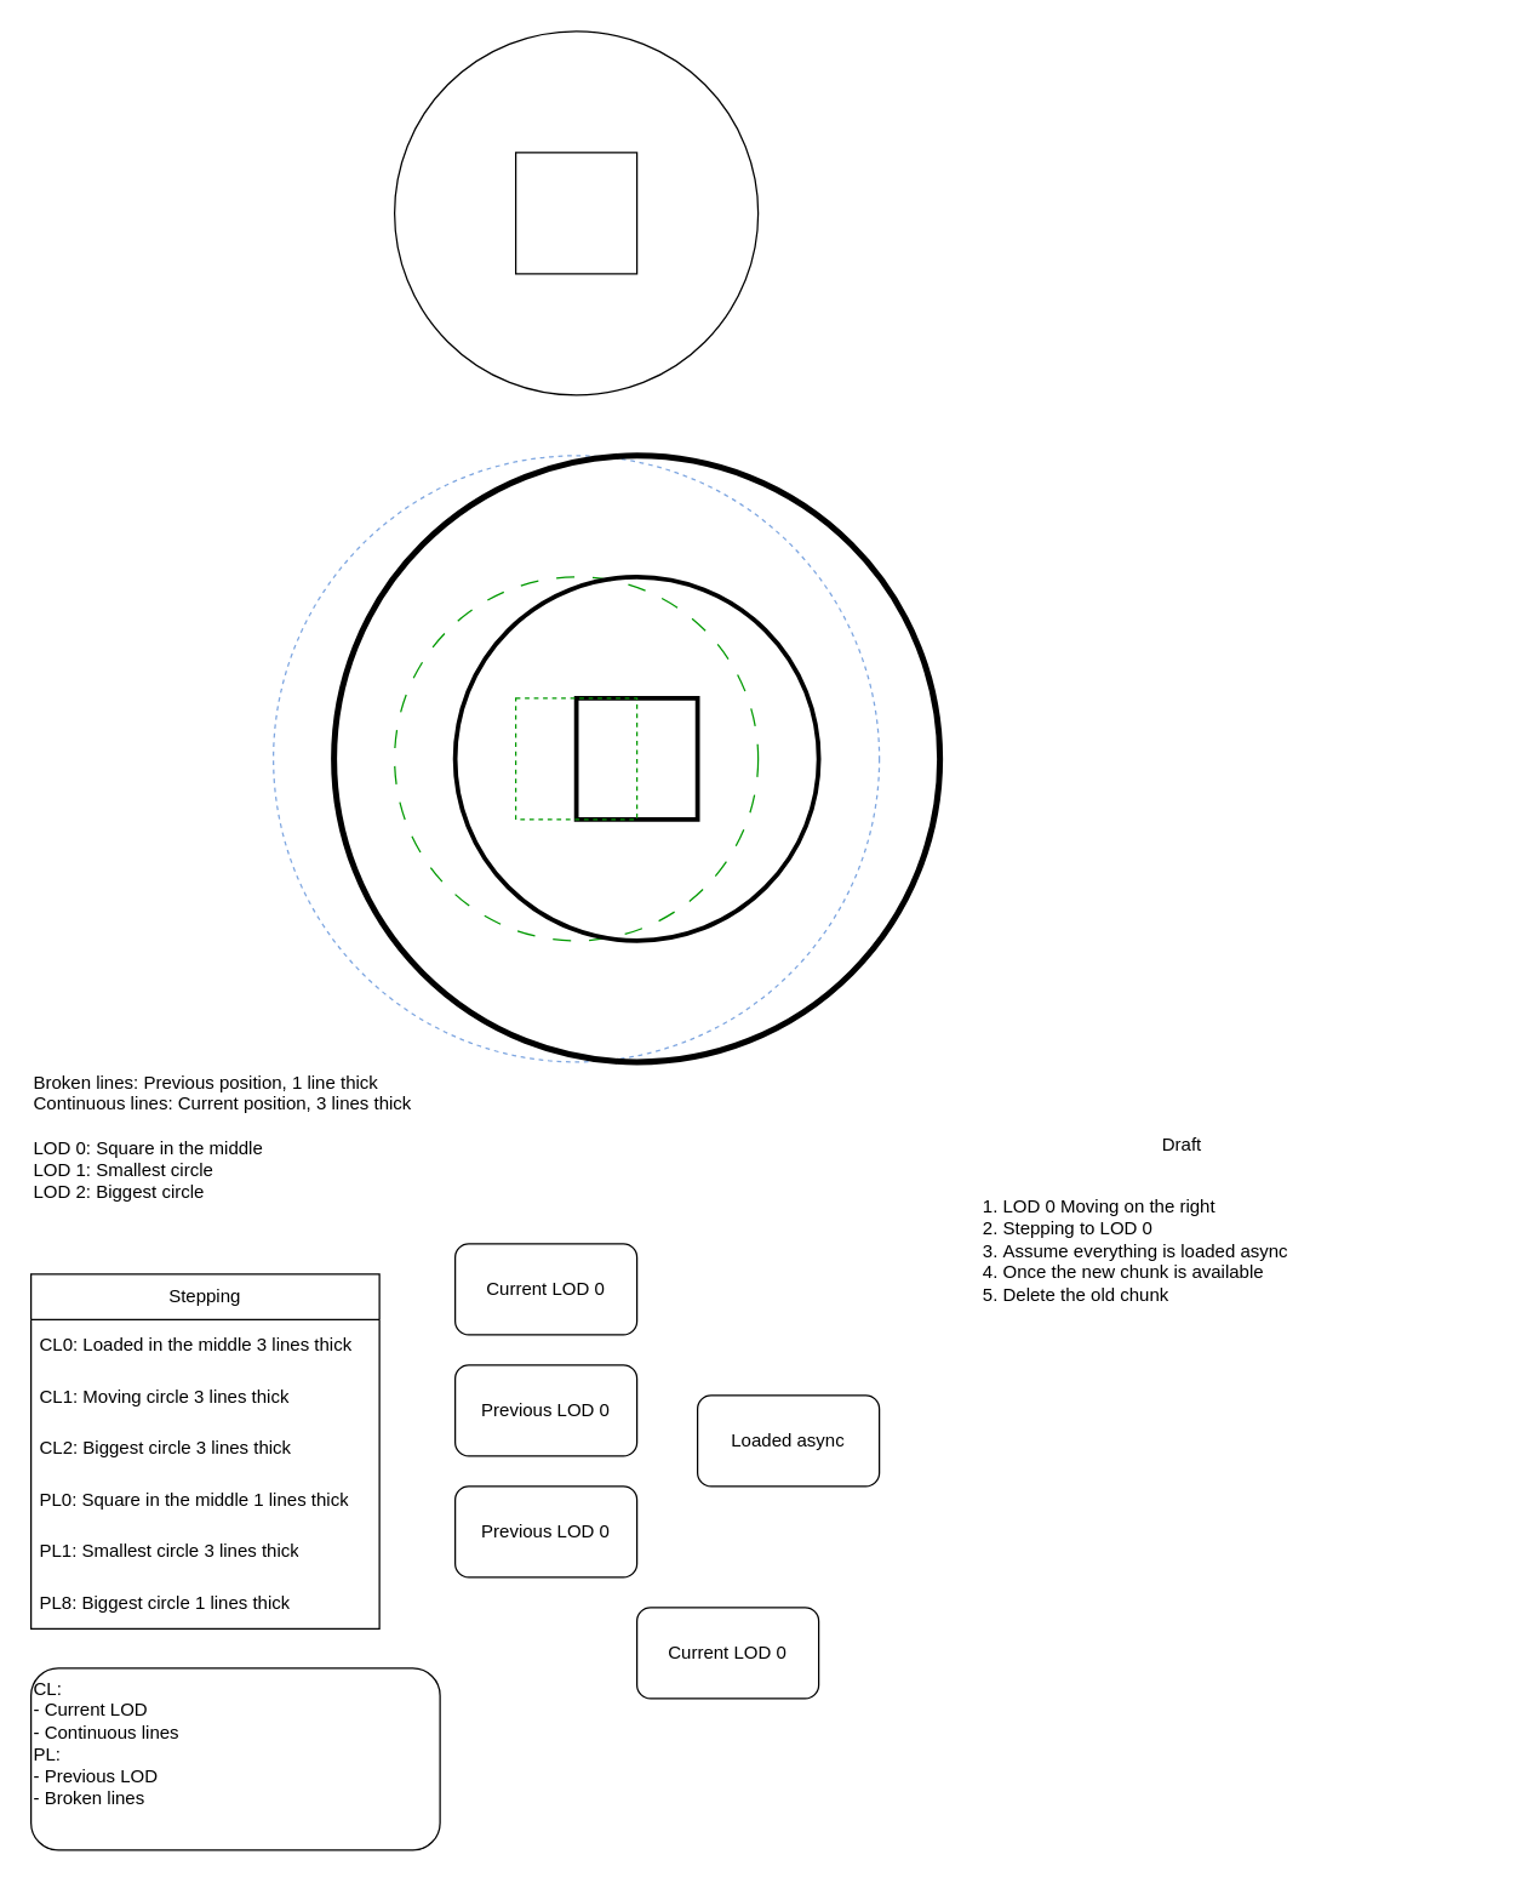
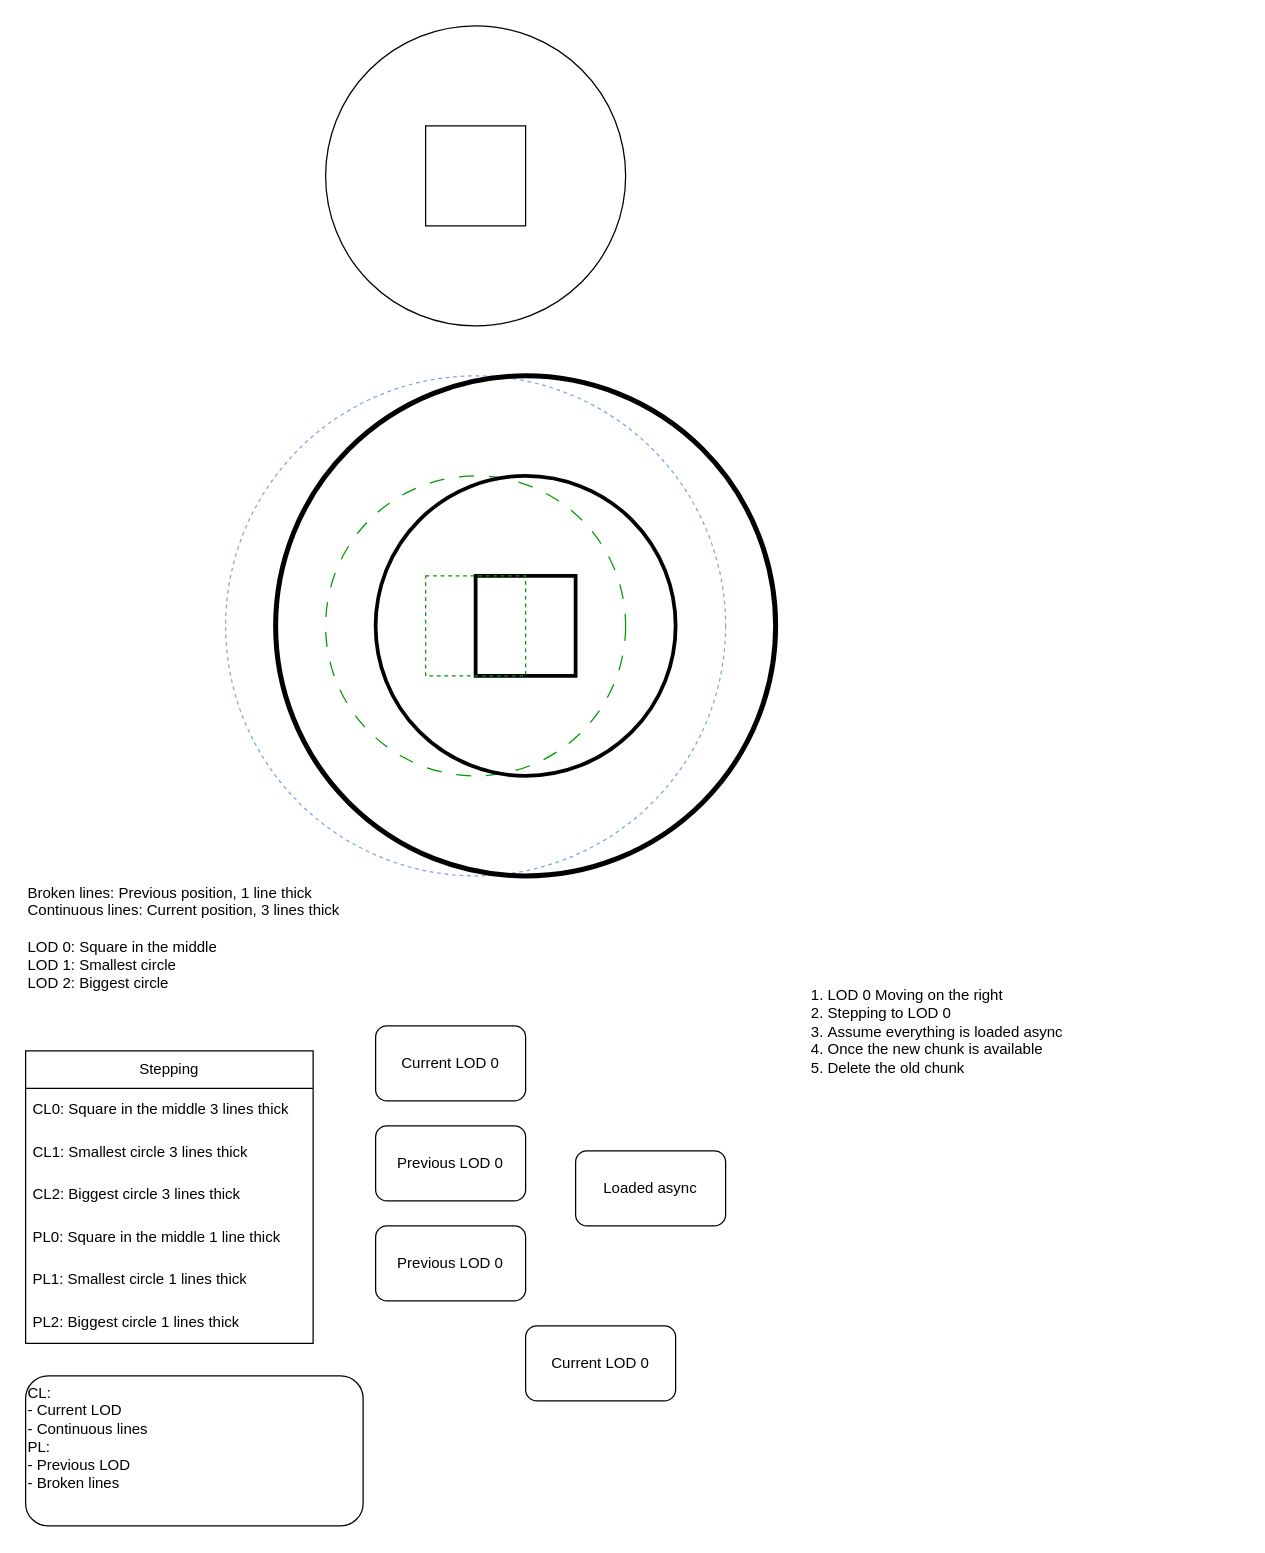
  <mxCell id="0" />
  <mxCell id="1" parent="0" />
  <mxCell id="2" value="" style="ellipse;whiteSpace=wrap;html=1;aspect=fixed;fillColor=none;strokeColor=#009900;dashed=1;dashPattern=12 12;" vertex="1" parent="1"><mxGeometry x="260" y="380" width="240" height="240" as="geometry" /></mxCell>
  <mxCell id="3" value="" style="ellipse;whiteSpace=wrap;html=1;aspect=fixed;fillColor=none;strokeColor=#7EA6E0;dashed=1;" vertex="1" parent="1"><mxGeometry x="180" y="300" width="400" height="400" as="geometry" /></mxCell>
  <mxCell id="4" value="" style="ellipse;whiteSpace=wrap;html=1;aspect=fixed;fillColor=none;strokeWidth=4;" vertex="1" parent="1"><mxGeometry x="220" y="300" width="400" height="400" as="geometry" /></mxCell>
  <mxCell id="5" value="" style="ellipse;whiteSpace=wrap;html=1;aspect=fixed;fillColor=none;" vertex="1" parent="1"><mxGeometry x="260" y="20" width="240" height="240" as="geometry" /></mxCell>
  <mxCell id="6" value="" style="whiteSpace=wrap;html=1;aspect=fixed;fillColor=none;" vertex="1" parent="1"><mxGeometry x="340" y="100" width="80" height="80" as="geometry" /></mxCell>
  <mxCell id="7" value="" style="ellipse;whiteSpace=wrap;html=1;aspect=fixed;fillColor=none;strokeWidth=3;" vertex="1" parent="1"><mxGeometry x="300" y="380" width="240" height="240" as="geometry" /></mxCell>
  <mxCell id="8" value="" style="whiteSpace=wrap;html=1;aspect=fixed;fillColor=none;strokeWidth=3;" vertex="1" parent="1"><mxGeometry x="380" y="460" width="80" height="80" as="geometry" /></mxCell>
  <mxCell id="9" value="" style="whiteSpace=wrap;html=1;aspect=fixed;fillColor=none;strokeColor=#009900;dashed=1;" vertex="1" parent="1"><mxGeometry x="340" y="460" width="80" height="80" as="geometry" /></mxCell>
  <mxCell id="10" value="Broken lines: Previous position, 1 line thick&lt;br&gt;Continuous lines: Current position, 3 lines thick&lt;br&gt;&lt;br&gt;LOD 0: Square in the middle&amp;nbsp;&lt;br&gt;LOD 1: Smallest circle&lt;br&gt;LOD 2: Biggest circle" style="text;html=1;strokeColor=none;fillColor=none;align=left;verticalAlign=top;whiteSpace=wrap;rounded=0;" vertex="1" parent="1"><mxGeometry x="20" y="700" width="270" height="90" as="geometry" /></mxCell>
  <mxCell id="11" value="" style="group" vertex="1" connectable="0" parent="1"><mxGeometry x="620" y="740" width="370" height="160" as="geometry" /></mxCell>
  <mxCell id="12" value="&lt;ol&gt;&lt;li&gt;LOD 0 Moving on the right&lt;/li&gt;&lt;li&gt;Stepping to LOD 0&lt;br&gt;&lt;/li&gt;&lt;li&gt;Assume everything is loaded async&lt;/li&gt;&lt;li&gt;Once the new chunk is available&lt;/li&gt;&lt;li&gt;Delete the old chunk&lt;/li&gt;&lt;/ol&gt;" style="text;html=1;strokeColor=none;fillColor=none;align=left;verticalAlign=top;whiteSpace=wrap;rounded=0;" vertex="1" parent="11"><mxGeometry y="30" width="370" height="130" as="geometry" /></mxCell>
- <mxCell id="13" value="Draft" style="text;html=1;strokeColor=none;fillColor=none;align=center;verticalAlign=middle;whiteSpace=wrap;rounded=0;" vertex="1" parent="11"><mxGeometry x="130" width="60" height="30" as="geometry" /></mxCell>
  <mxCell id="14" value="Current LOD 0" style="rounded=1;whiteSpace=wrap;html=1;fillColor=none;" vertex="1" parent="1"><mxGeometry x="300" y="820" width="120" height="60" as="geometry" /></mxCell>
  <mxCell id="15" value="Loaded async" style="rounded=1;whiteSpace=wrap;html=1;fillColor=none;" vertex="1" parent="1"><mxGeometry x="460" y="920" width="120" height="60" as="geometry" /></mxCell>
  <mxCell id="16" value="Previous LOD 0" style="rounded=1;whiteSpace=wrap;html=1;fillColor=none;" vertex="1" parent="1"><mxGeometry x="300" y="900" width="120" height="60" as="geometry" /></mxCell>
  <mxCell id="17" value="Previous LOD 0" style="rounded=1;whiteSpace=wrap;html=1;fillColor=none;" vertex="1" parent="1"><mxGeometry x="300" y="980" width="120" height="60" as="geometry" /></mxCell>
  <mxCell id="18" value="" style="group" vertex="1" connectable="0" parent="1"><mxGeometry x="20" y="840" width="240" height="194" as="geometry" /></mxCell>
  <mxCell id="19" value="Stepping" style="swimlane;fontStyle=0;childLayout=stackLayout;horizontal=1;startSize=30;horizontalStack=0;resizeParent=1;resizeParentMax=0;resizeLast=0;collapsible=1;marginBottom=0;whiteSpace=wrap;html=1;" vertex="1" parent="18"><mxGeometry width="230" height="234" as="geometry" /></mxCell>
- <mxCell id="20" value="CL0: Loaded in the middle 3 lines thick" style="text;strokeColor=none;fillColor=none;align=left;verticalAlign=middle;spacingLeft=4;spacingRight=4;overflow=hidden;points=[[0,0.5],[1,0.5]];portConstraint=eastwest;rotatable=0;whiteSpace=wrap;html=1;" vertex="1" parent="19"><mxGeometry y="30" width="230" height="34" as="geometry" /></mxCell>
- <mxCell id="21" value="CL1: Moving circle 3 lines thick" style="text;strokeColor=none;fillColor=none;align=left;verticalAlign=middle;spacingLeft=4;spacingRight=4;overflow=hidden;points=[[0,0.5],[1,0.5]];portConstraint=eastwest;rotatable=0;whiteSpace=wrap;html=1;" vertex="1" parent="19"><mxGeometry y="64" width="230" height="34" as="geometry" /></mxCell>
+ <mxCell id="20" value="CL0: Square in the middle 3 lines thick" style="text;strokeColor=none;fillColor=none;align=left;verticalAlign=middle;spacingLeft=4;spacingRight=4;overflow=hidden;points=[[0,0.5],[1,0.5]];portConstraint=eastwest;rotatable=0;whiteSpace=wrap;html=1;" vertex="1" parent="19"><mxGeometry y="30" width="230" height="34" as="geometry" /></mxCell>
+ <mxCell id="21" value="CL1: Smallest circle 3 lines thick" style="text;strokeColor=none;fillColor=none;align=left;verticalAlign=middle;spacingLeft=4;spacingRight=4;overflow=hidden;points=[[0,0.5],[1,0.5]];portConstraint=eastwest;rotatable=0;whiteSpace=wrap;html=1;" vertex="1" parent="19"><mxGeometry y="64" width="230" height="34" as="geometry" /></mxCell>
  <mxCell id="22" value="CL2: Biggest circle 3 lines thick" style="text;strokeColor=none;fillColor=none;align=left;verticalAlign=middle;spacingLeft=4;spacingRight=4;overflow=hidden;points=[[0,0.5],[1,0.5]];portConstraint=eastwest;rotatable=0;whiteSpace=wrap;html=1;" vertex="1" parent="19"><mxGeometry y="98" width="230" height="34" as="geometry" /></mxCell>
- <mxCell id="23" value="PL0: Square in the middle 1 lines thick" style="text;strokeColor=none;fillColor=none;align=left;verticalAlign=middle;spacingLeft=4;spacingRight=4;overflow=hidden;points=[[0,0.5],[1,0.5]];portConstraint=eastwest;rotatable=0;whiteSpace=wrap;html=1;" vertex="1" parent="19"><mxGeometry y="132" width="230" height="34" as="geometry" /></mxCell>
- <mxCell id="24" value="PL1: Smallest circle 3 lines thick" style="text;strokeColor=none;fillColor=none;align=left;verticalAlign=middle;spacingLeft=4;spacingRight=4;overflow=hidden;points=[[0,0.5],[1,0.5]];portConstraint=eastwest;rotatable=0;whiteSpace=wrap;html=1;" vertex="1" parent="19"><mxGeometry y="166" width="230" height="34" as="geometry" /></mxCell>
- <mxCell id="25" value="PL8: Biggest circle 1 lines thick" style="text;strokeColor=none;fillColor=none;align=left;verticalAlign=middle;spacingLeft=4;spacingRight=4;overflow=hidden;points=[[0,0.5],[1,0.5]];portConstraint=eastwest;rotatable=0;whiteSpace=wrap;html=1;" vertex="1" parent="19"><mxGeometry y="200" width="230" height="34" as="geometry" /></mxCell>
+ <mxCell id="23" value="PL0: Square in the middle 1 line thick" style="text;strokeColor=none;fillColor=none;align=left;verticalAlign=middle;spacingLeft=4;spacingRight=4;overflow=hidden;points=[[0,0.5],[1,0.5]];portConstraint=eastwest;rotatable=0;whiteSpace=wrap;html=1;" vertex="1" parent="19"><mxGeometry y="132" width="230" height="34" as="geometry" /></mxCell>
+ <mxCell id="24" value="PL1: Smallest circle 1 lines thick" style="text;strokeColor=none;fillColor=none;align=left;verticalAlign=middle;spacingLeft=4;spacingRight=4;overflow=hidden;points=[[0,0.5],[1,0.5]];portConstraint=eastwest;rotatable=0;whiteSpace=wrap;html=1;" vertex="1" parent="19"><mxGeometry y="166" width="230" height="34" as="geometry" /></mxCell>
+ <mxCell id="25" value="PL2: Biggest circle 1 lines thick" style="text;strokeColor=none;fillColor=none;align=left;verticalAlign=middle;spacingLeft=4;spacingRight=4;overflow=hidden;points=[[0,0.5],[1,0.5]];portConstraint=eastwest;rotatable=0;whiteSpace=wrap;html=1;" vertex="1" parent="19"><mxGeometry y="200" width="230" height="34" as="geometry" /></mxCell>
  <mxCell id="26" value="CL: &lt;br&gt;- Current LOD&lt;br&gt;- Continuous lines&lt;br&gt;PL: &lt;br&gt;- Previous LOD&lt;br&gt;- Broken lines" style="rounded=1;whiteSpace=wrap;html=1;fillColor=none;align=left;verticalAlign=top;" vertex="1" parent="1"><mxGeometry x="20" y="1100" width="270" height="120" as="geometry" /></mxCell>
  <mxCell id="27" value="Current LOD 0" style="rounded=1;whiteSpace=wrap;html=1;fillColor=none;" vertex="1" parent="1"><mxGeometry x="420" y="1060" width="120" height="60" as="geometry" /></mxCell>
